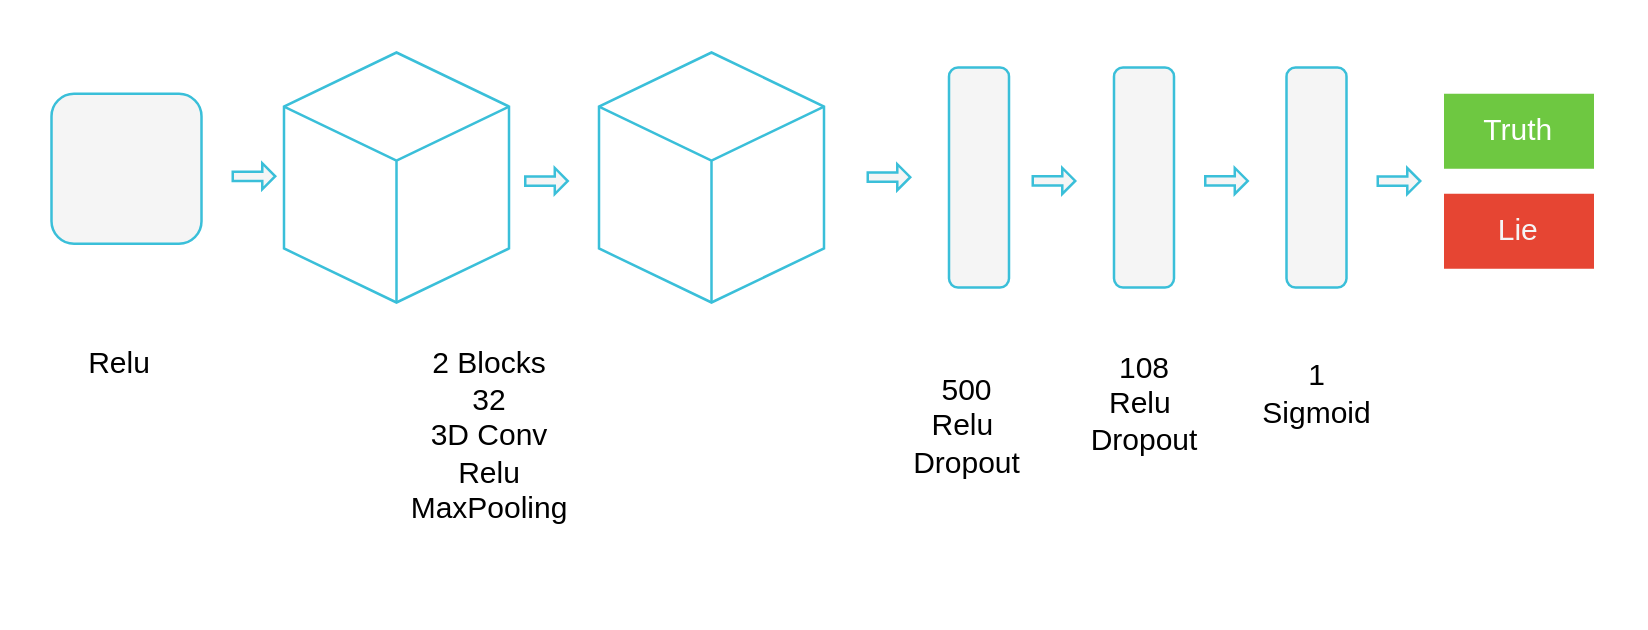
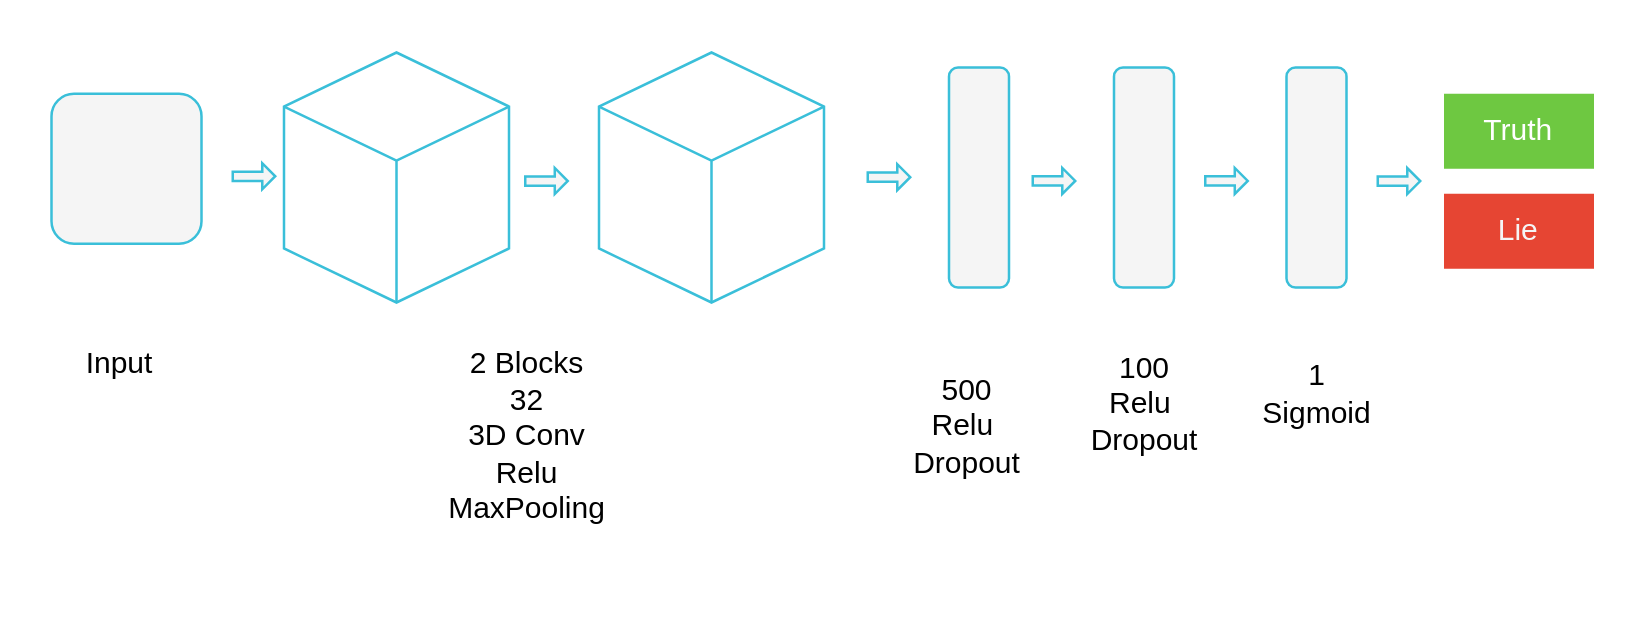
  <mxCell id="0" />
  <mxCell id="1" parent="0" />
  <mxCell id="2" value="" style="rounded=1;whiteSpace=wrap;html=1;fillColor=#F5F5F5;fontColor=#333333;strokeColor=#3ABFD9;" parent="1" vertex="1"><mxGeometry x="20" y="37" width="60" height="60" as="geometry" /></mxCell>
  <mxCell id="3" value="" style="shape=flexArrow;endArrow=classic;html=1;rounded=0;strokeColor=#3ABFD9;fillColor=#F5F5F5;shadow=0;endWidth=5.717;endSize=1.398;width=3.7;" parent="1" edge="1"><mxGeometry width="50" height="50" relative="1" as="geometry"><mxPoint x="92" y="70" as="sourcePoint" /><mxPoint x="110" y="70" as="targetPoint" /></mxGeometry></mxCell>
- <mxCell id="4" value="Relu" style="text;html=1;align=center;verticalAlign=middle;resizable=0;points=[];autosize=1;strokeColor=none;fillColor=none;" parent="1" vertex="1"><mxGeometry x="24" y="131" width="45" height="27" as="geometry" /></mxCell>
- <mxCell id="5" value="&lt;div&gt;2 Blocks&lt;/div&gt;&lt;div&gt;32&lt;/div&gt;3D Conv&lt;div&gt;Relu&lt;/div&gt;&lt;div&gt;MaxPooling&lt;/div&gt;&lt;div&gt;&lt;br&gt;&lt;/div&gt;" style="text;html=1;align=center;verticalAlign=middle;resizable=0;points=[];autosize=1;strokeColor=none;fillColor=none;" parent="1" vertex="1"><mxGeometry x="154" y="131" width="81" height="99" as="geometry" /></mxCell>
+ <mxCell id="4" value="Input" style="text;html=1;align=center;verticalAlign=middle;resizable=0;points=[];autosize=1;strokeColor=none;fillColor=none;" parent="1" vertex="1"><mxGeometry x="24" y="131" width="45" height="27" as="geometry" /></mxCell>
+ <mxCell id="5" value="&lt;div&gt;2 Blocks&lt;/div&gt;&lt;div&gt;32&lt;/div&gt;3D Conv&lt;div&gt;Relu&lt;/div&gt;&lt;div&gt;MaxPooling&lt;/div&gt;&lt;div&gt;&lt;br&gt;&lt;/div&gt;" style="text;html=1;align=center;verticalAlign=middle;resizable=0;points=[];autosize=1;strokeColor=none;fillColor=none;" parent="1" vertex="1"><mxGeometry x="169" y="131" width="81" height="99" as="geometry" /></mxCell>
  <mxCell id="6" value="" style="shape=flexArrow;endArrow=classic;html=1;rounded=0;strokeColor=#3ABFD9;fillColor=#F5F5F5;shadow=0;endWidth=5.717;endSize=1.398;width=3.7;" parent="1" edge="1"><mxGeometry width="50" height="50" relative="1" as="geometry"><mxPoint x="209" y="71.9" as="sourcePoint" /><mxPoint x="227" y="71.9" as="targetPoint" /></mxGeometry></mxCell>
  <mxCell id="7" value="" style="shape=flexArrow;endArrow=classic;html=1;rounded=0;strokeColor=#3ABFD9;fillColor=#F5F5F5;shadow=0;endWidth=5.717;endSize=1.398;width=3.7;" parent="1" edge="1"><mxGeometry width="50" height="50" relative="1" as="geometry"><mxPoint x="346" y="70.38" as="sourcePoint" /><mxPoint x="364" y="70.38" as="targetPoint" /></mxGeometry></mxCell>
  <mxCell id="8" value="" style="shape=flexArrow;endArrow=classic;html=1;rounded=0;strokeColor=#3ABFD9;fillColor=#F5F5F5;shadow=0;endWidth=5.717;endSize=1.398;width=3.7;" parent="1" edge="1"><mxGeometry width="50" height="50" relative="1" as="geometry"><mxPoint x="412" y="71.88" as="sourcePoint" /><mxPoint x="430" y="71.88" as="targetPoint" /></mxGeometry></mxCell>
  <mxCell id="9" value="" style="shape=flexArrow;endArrow=classic;html=1;rounded=0;strokeColor=#3ABFD9;fillColor=#F5F5F5;shadow=0;endWidth=5.717;endSize=1.398;width=3.7;" parent="1" edge="1"><mxGeometry width="50" height="50" relative="1" as="geometry"><mxPoint x="481" y="71.88" as="sourcePoint" /><mxPoint x="499" y="71.88" as="targetPoint" /></mxGeometry></mxCell>
  <mxCell id="10" value="" style="shape=flexArrow;endArrow=classic;html=1;rounded=0;strokeColor=#3ABFD9;fillColor=#F5F5F5;shadow=0;endWidth=5.717;endSize=1.398;width=3.7;" parent="1" edge="1"><mxGeometry width="50" height="50" relative="1" as="geometry"><mxPoint x="550" y="71.92" as="sourcePoint" /><mxPoint x="568" y="71.92" as="targetPoint" /></mxGeometry></mxCell>
  <mxCell id="11" value="&lt;font color=&quot;#ffffff&quot;&gt;Truth&lt;/font&gt;" style="rounded=0;whiteSpace=wrap;html=1;fillColor=#6ec841;strokeColor=none;" parent="1" vertex="1"><mxGeometry x="577" y="37" width="60" height="30" as="geometry" /></mxCell>
  <mxCell id="12" value="&lt;font color=&quot;#f5f5f5&quot;&gt;Lie&lt;/font&gt;" style="rounded=0;whiteSpace=wrap;html=1;fillColor=#e64533;strokeColor=none;" parent="1" vertex="1"><mxGeometry x="577" y="77" width="60" height="30" as="geometry" /></mxCell>
  <mxCell id="13" value="" style="rounded=1;whiteSpace=wrap;html=1;fillColor=#F5F5F5;fontColor=#333333;strokeColor=#3ABFD9;" parent="1" vertex="1"><mxGeometry x="379" y="26.5" width="24" height="88" as="geometry" /></mxCell>
  <mxCell id="14" value="" style="rounded=1;whiteSpace=wrap;html=1;fillColor=#F5F5F5;fontColor=#333333;strokeColor=#3ABFD9;" parent="1" vertex="1"><mxGeometry x="445" y="26.5" width="24" height="88" as="geometry" /></mxCell>
  <mxCell id="15" value="" style="rounded=1;whiteSpace=wrap;html=1;fillColor=#F5F5F5;fontColor=#333333;strokeColor=#3ABFD9;" parent="1" vertex="1"><mxGeometry x="514" y="26.5" width="24" height="88" as="geometry" /></mxCell>
  <mxCell id="16" value="&lt;div&gt;500&lt;/div&gt;&lt;div&gt;Relu&amp;nbsp;&lt;/div&gt;&lt;div&gt;Dropout&lt;/div&gt;" style="text;html=1;align=center;verticalAlign=middle;resizable=0;points=[];autosize=1;strokeColor=none;fillColor=none;" parent="1" vertex="1"><mxGeometry x="354.5" y="141" width="63" height="57" as="geometry" /></mxCell>
- <mxCell id="17" value="&lt;div&gt;108&lt;/div&gt;&lt;div&gt;Relu&amp;nbsp;&lt;/div&gt;&lt;div&gt;Dropout&lt;/div&gt;" style="text;html=1;align=center;verticalAlign=middle;resizable=0;points=[];autosize=1;strokeColor=none;fillColor=none;" parent="1" vertex="1"><mxGeometry x="425.5" y="132" width="63" height="57" as="geometry" /></mxCell>
+ <mxCell id="17" value="&lt;div&gt;100&lt;/div&gt;&lt;div&gt;Relu&amp;nbsp;&lt;/div&gt;&lt;div&gt;Dropout&lt;/div&gt;" style="text;html=1;align=center;verticalAlign=middle;resizable=0;points=[];autosize=1;strokeColor=none;fillColor=none;" parent="1" vertex="1"><mxGeometry x="425.5" y="132" width="63" height="57" as="geometry" /></mxCell>
  <mxCell id="18" value="&lt;div&gt;1&lt;/div&gt;&lt;div&gt;Sigmoid&lt;/div&gt;" style="text;html=1;align=center;verticalAlign=middle;resizable=0;points=[];autosize=1;strokeColor=none;fillColor=none;" parent="1" vertex="1"><mxGeometry x="494.5" y="136" width="63" height="42" as="geometry" /></mxCell>
  <mxCell id="19" value="" style="html=1;shape=mxgraph.basic.isocube;isoAngle=15;strokeColor=#3ABFD9;fillColor=#FFFFFF;" vertex="1" parent="1"><mxGeometry x="239" y="20.5" width="90" height="100" as="geometry" /></mxCell>
  <mxCell id="20" value="" style="html=1;shape=mxgraph.basic.isocube;isoAngle=15;strokeColor=#3ABFD9;fillColor=#FFFFFF;" vertex="1" parent="1"><mxGeometry x="113" y="20.5" width="90" height="100" as="geometry" /></mxCell>
